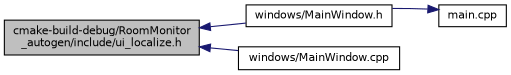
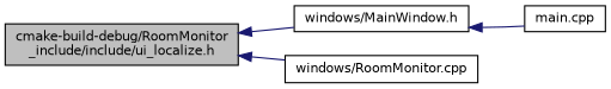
  digraph {
    rankdir=LR
    node [color=black fillcolor=white fontname=Helvetica fontsize=10 shape=record style=filled]
    edge [color=midnightblue dir=back fontname=Helvetica fontsize=10 labelfontname=Helvetica labelfontsize=10 style=solid]
-   n1 [fillcolor=grey75 fontcolor=black height=0.2 label="cmake-build-debug/RoomMonitor\l_autogen/include/ui_localize.h" width=0.4]
+   n1 [fillcolor=grey75 fontcolor=black height=0.2 label="cmake-build-debug/RoomMonitor\l_include/include/ui_localize.h" width=0.4]
    n2 [height=0.2 label="windows/MainWindow.h" width=0.4]
-   n3 [height=0.2 label="windows/MainWindow.cpp" width=0.4]
+   n3 [height=0.2 label="windows/RoomMonitor.cpp" width=0.4]
    n4 [height=0.2 label="main.cpp" width=0.4]
    n1 -> n2
    n1 -> n3
-   n4 -> n2
+   n2 -> n4
  }
